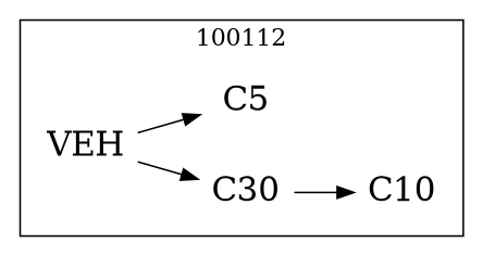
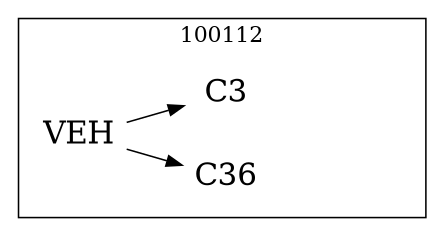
  strict digraph {
    rankdir=LR
    node [fontsize=20 shape=plaintext]
    n1 [label=VEH]
-   n2 [label=C10]
-   n3 [label=C30]
-   n4 [label=C5]
+   n3 [label=C36]
+   n4 [label=C3]
    subgraph cluster_1 {
      label=100112
      labeldoc=t
      n1
-     n2
      n3
      n4
    }
    n1 -> n3
    n1 -> n4
-   n3 -> n2
  }
